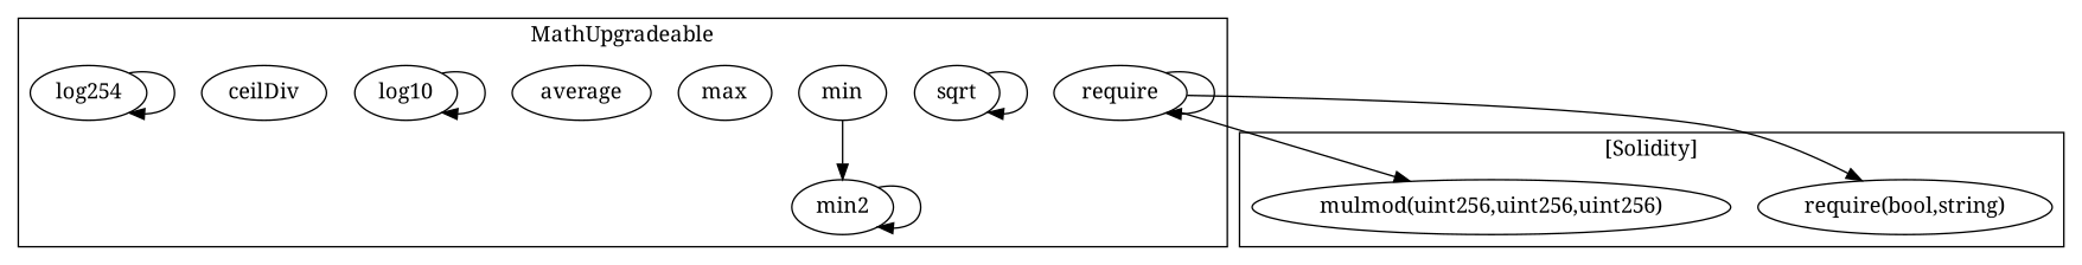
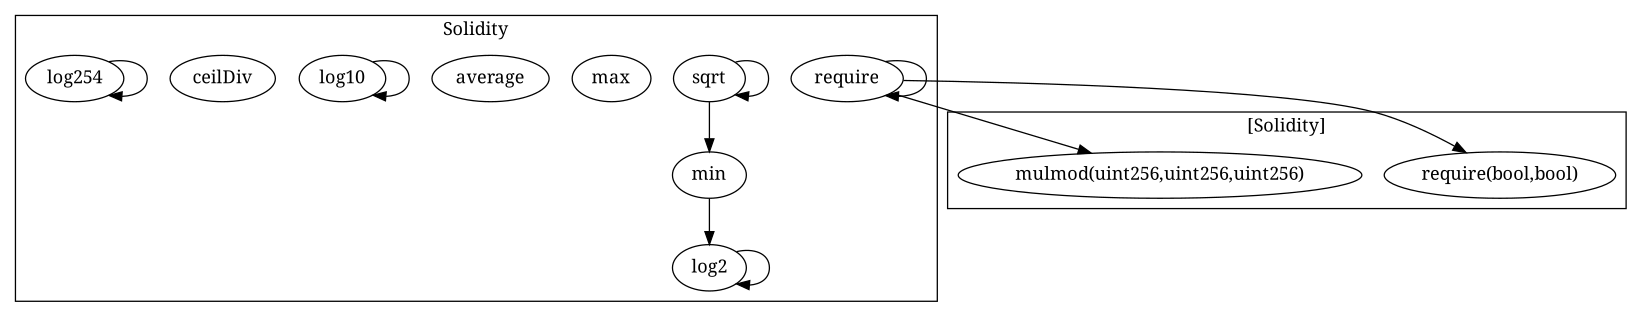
  strict digraph {
    fontname="Noto Serif"
    node [fontname="Noto Serif"]
    edge [fontname="Noto Serif"]
    n1 [label=require]
    n2 [label=sqrt]
-   n3 [label=min2]
+   n3 [label=log2]
    n4 [label=min]
    n5 [label=max]
    n6 [label=average]
    n7 [label=log10]
    n8 [label=ceilDiv]
    n9 [label=log254]
-   "require(bool,string)"
+   "require(bool,string)" [label="require(bool,bool)"]
    "mulmod(uint256,uint256,uint256)"
    subgraph cluster_1 {
-     label=MathUpgradeable
+     label=Solidity
      n1
      n2
      n3
      n4
      n5
      n6
      n7
      n8
      n9
    }
    subgraph cluster_2 {
      label="[Solidity]"
      "require(bool,string)"
      "mulmod(uint256,uint256,uint256)"
    }
    n1 -> n1
    n1 -> "require(bool,string)"
    n1 -> "mulmod(uint256,uint256,uint256)"
    n2 -> n2
+   n2 -> n4
    n3 -> n3
    n4 -> n3
    n7 -> n7
    n9 -> n9
  }
